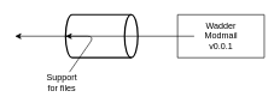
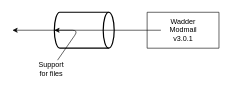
  <mxCell id="0" />
  <mxCell id="1" parent="0" />
  <mxCell id="2" value="" style="strokeWidth=2;html=1;shape=mxgraph.flowchart.direct_data;whiteSpace=wrap;" vertex="1" parent="1"><mxGeometry x="90" y="20" width="100" height="60" as="geometry" /></mxCell>
  <mxCell id="3" value="" style="verticalLabelPosition=bottom;verticalAlign=top;html=1;shape=mxgraph.basic.rect;fillColor2=none;strokeWidth=1;size=20;indent=5;" vertex="1" parent="1"><mxGeometry x="245" y="20" width="120" height="60" as="geometry" /></mxCell>
- <mxCell id="4" value="Wadder Modmail v0.0.1" style="text;strokeColor=none;align=center;fillColor=none;html=1;verticalAlign=middle;whiteSpace=wrap;rounded=0;" vertex="1" parent="1"><mxGeometry x="268" y="32.5" width="75" height="35" as="geometry" /></mxCell>
+ <mxCell id="4" value="Wadder Modmail v3.0.1" style="text;strokeColor=none;align=center;fillColor=none;html=1;verticalAlign=middle;whiteSpace=wrap;rounded=0;" vertex="1" parent="1"><mxGeometry x="268" y="32.5" width="75" height="35" as="geometry" /></mxCell>
  <mxCell id="5" value="" style="edgeStyle=none;orthogonalLoop=1;jettySize=auto;html=1;exitX=0;exitY=0.5;exitDx=0;exitDy=0;" edge="1" parent="1" source="4"><mxGeometry width="80" relative="1" as="geometry"><mxPoint x="220" y="50" as="sourcePoint" /><mxPoint x="20" y="50" as="targetPoint" /><Array as="points" /></mxGeometry></mxCell>
  <mxCell id="6" value="Support for files" style="text;strokeColor=none;align=center;fillColor=none;html=1;verticalAlign=middle;whiteSpace=wrap;rounded=0;" vertex="1" parent="1"><mxGeometry x="55" y="100" width="60" height="30" as="geometry" /></mxCell>
  <mxCell id="7" value="" style="edgeStyle=none;orthogonalLoop=1;jettySize=auto;html=1;" edge="1" parent="1" source="6" target="2"><mxGeometry width="80" relative="1" as="geometry"><mxPoint x="300" y="360" as="sourcePoint" /><mxPoint x="260" y="160" as="targetPoint" /><Array as="points"><mxPoint x="130" y="50" /></Array></mxGeometry></mxCell>
